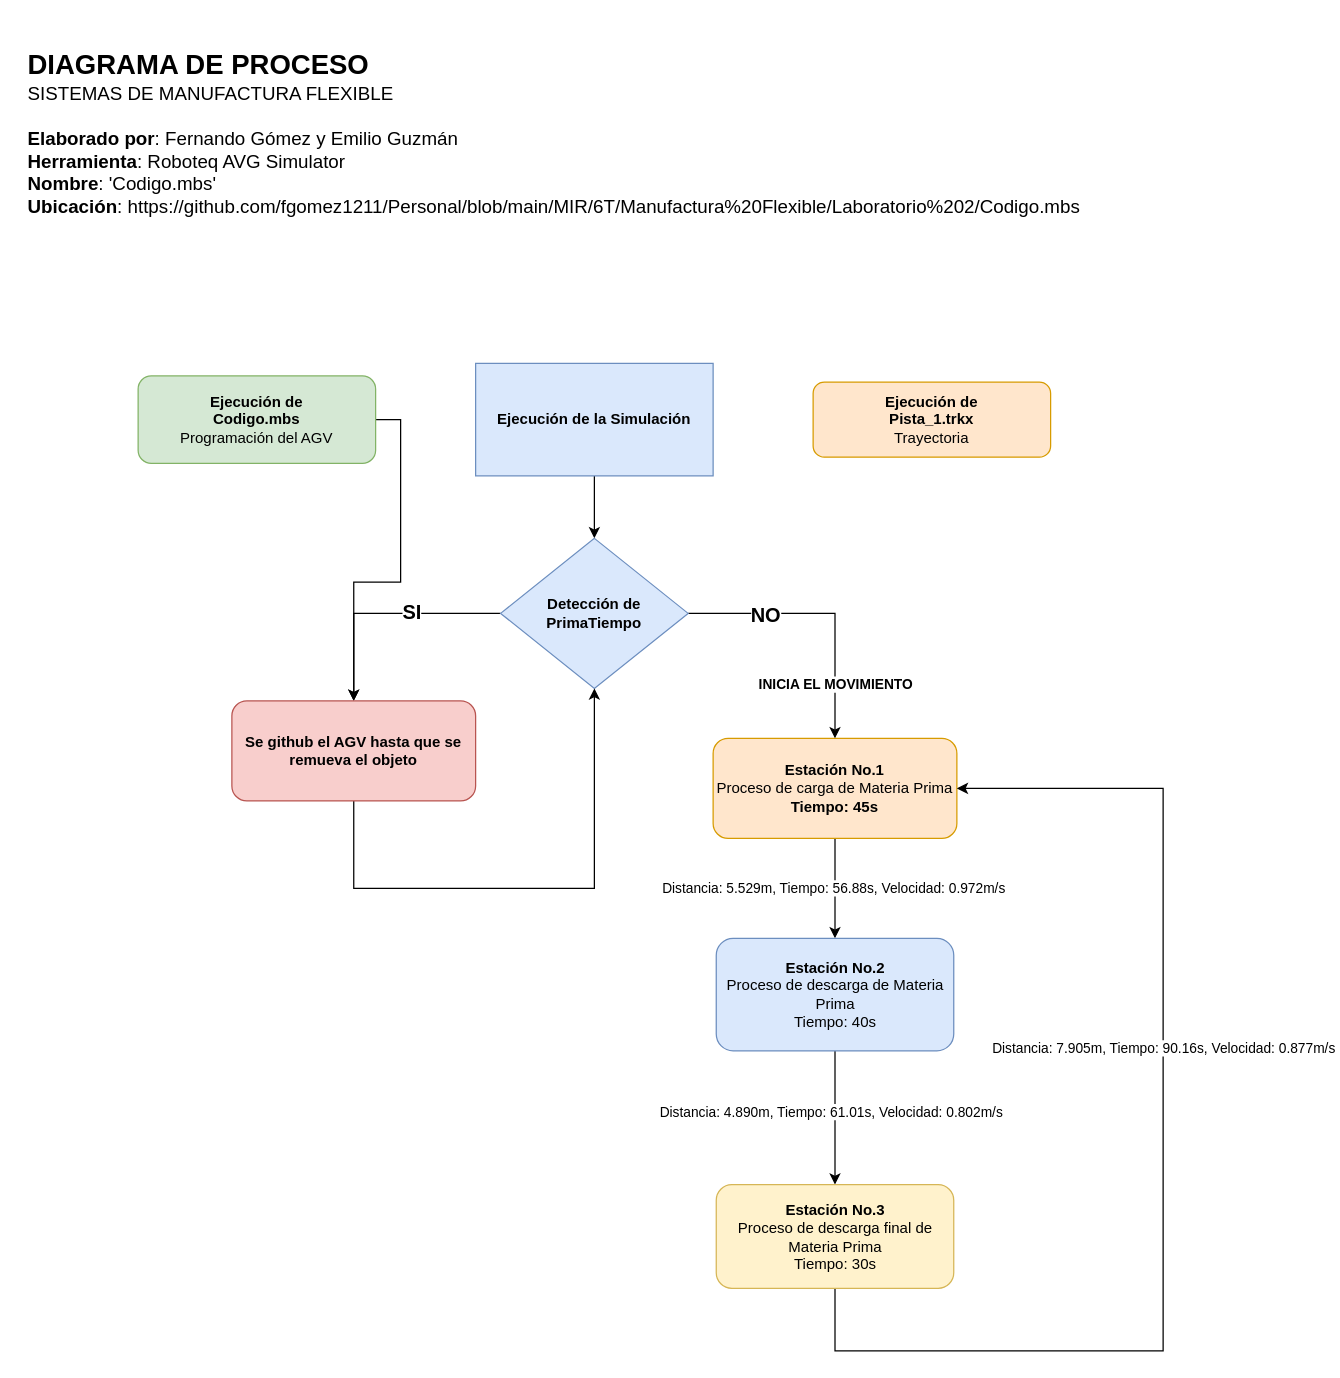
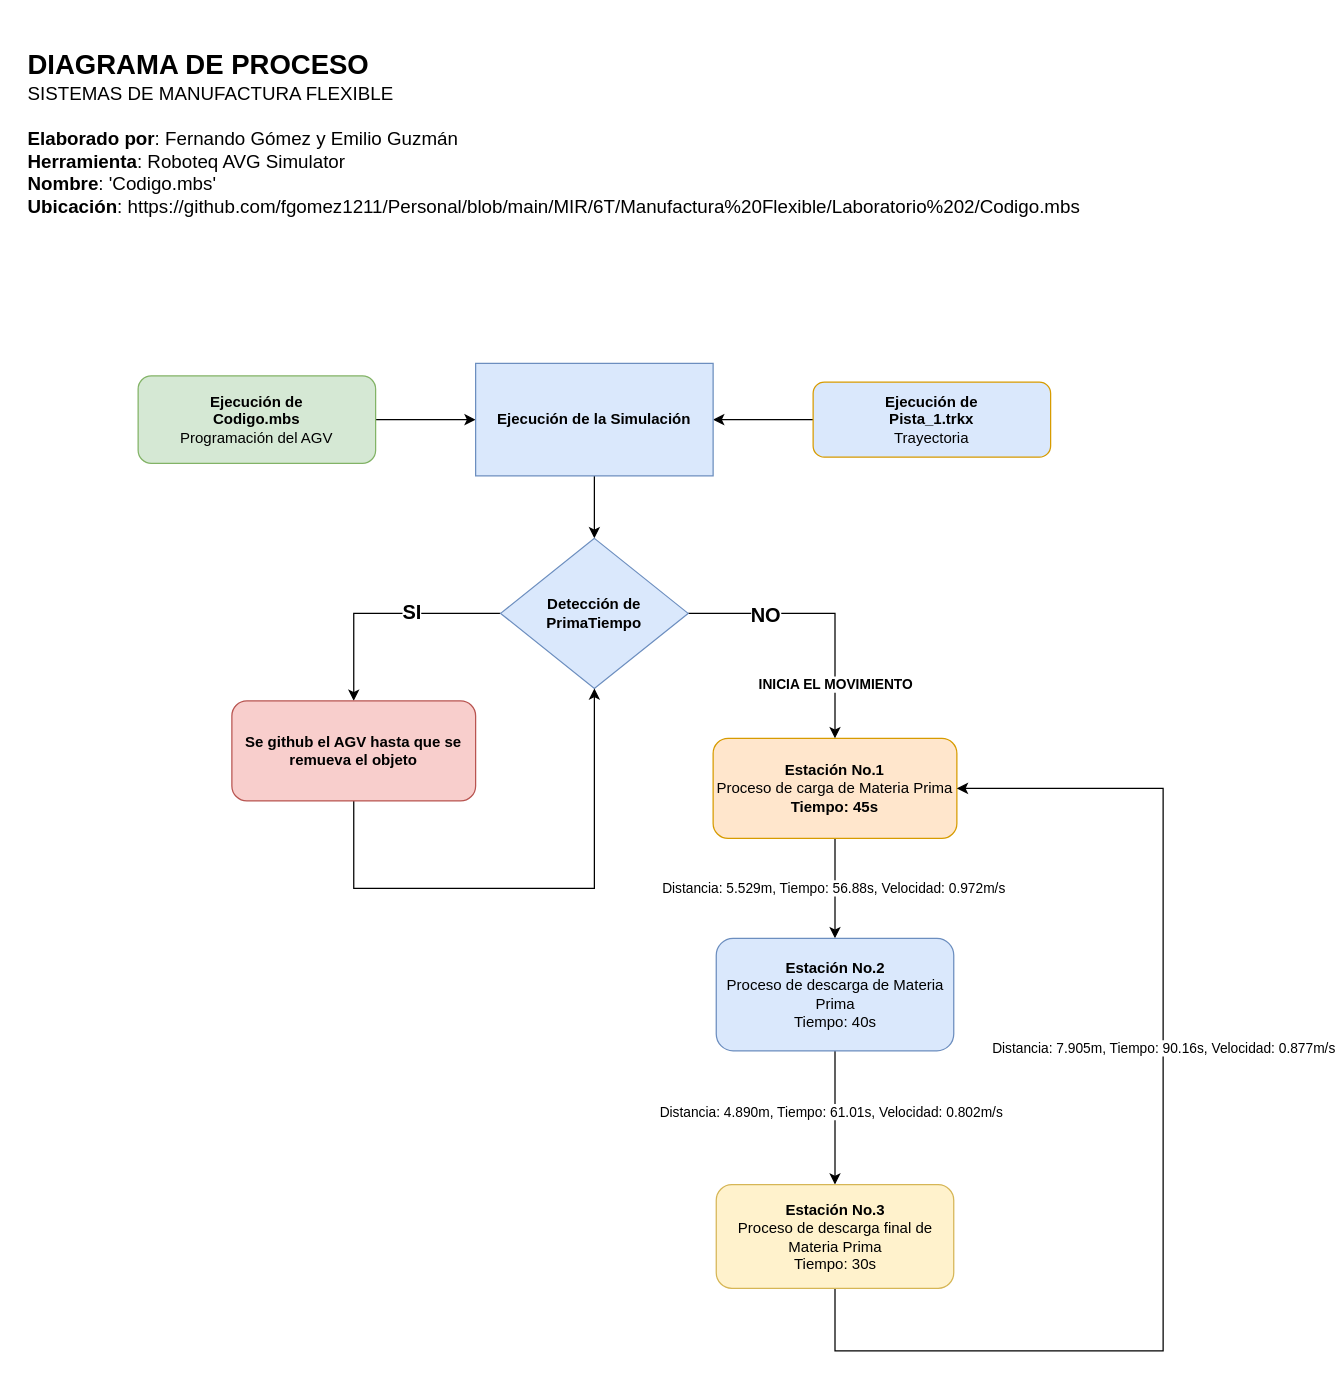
  <mxCell id="0" />
  <mxCell id="1" parent="0" />
- <mxCell id="2" style="edgeStyle=orthogonalEdgeStyle;rounded=0;orthogonalLoop=1;jettySize=auto;html=1;exitX=1;exitY=0.5;exitDx=0;exitDy=0;" edge="1" parent="1" source="3" target="24"><mxGeometry relative="1" as="geometry" /></mxCell>
+ <mxCell id="2" style="edgeStyle=orthogonalEdgeStyle;rounded=0;orthogonalLoop=1;jettySize=auto;html=1;exitX=1;exitY=0.5;exitDx=0;exitDy=0;" edge="1" parent="1" source="3" target="13"><mxGeometry relative="1" as="geometry" /></mxCell>
  <mxCell id="3" value="&lt;b&gt;Ejecución de &lt;/b&gt;&lt;br&gt;&lt;b&gt;Codigo.mbs&lt;/b&gt;&lt;br&gt;Programación del AGV" style="rounded=1;whiteSpace=wrap;html=1;fontSize=12;glass=0;strokeWidth=1;shadow=0;fillColor=#d5e8d4;strokeColor=#82b366;" parent="1" vertex="1"><mxGeometry x="110" y="300" width="190" height="70" as="geometry" /></mxCell>
  <mxCell id="4" value="Distancia: 5.529m, Tiempo: 56.88s, Velocidad: 0.972m/s&amp;nbsp;" style="edgeStyle=orthogonalEdgeStyle;rounded=0;orthogonalLoop=1;jettySize=auto;html=1;exitX=0.5;exitY=1;exitDx=0;exitDy=0;entryX=0.5;entryY=0;entryDx=0;entryDy=0;" edge="1" parent="1" source="5" target="8"><mxGeometry relative="1" as="geometry" /></mxCell>
  <mxCell id="5" value="&lt;b&gt;Estación No.1&lt;/b&gt;&lt;br&gt;Proceso de carga de Materia Prima&lt;br&gt;&lt;b&gt;Tiempo: 45s&lt;/b&gt;" style="whiteSpace=wrap;html=1;rounded=1;glass=0;strokeWidth=1;shadow=0;fillColor=#ffe6cc;strokeColor=#d79b00;" parent="1" vertex="1"><mxGeometry x="570" y="590" width="195" height="80" as="geometry" /></mxCell>
  <mxCell id="6" style="edgeStyle=orthogonalEdgeStyle;rounded=0;orthogonalLoop=1;jettySize=auto;html=1;exitX=0.5;exitY=1;exitDx=0;exitDy=0;" edge="1" parent="1" source="8" target="16"><mxGeometry relative="1" as="geometry" /></mxCell>
  <mxCell id="7" value="Distancia: 4.890m, Tiempo: 61.01s, Velocidad: 0.802m/s&amp;nbsp;" style="edgeLabel;html=1;align=center;verticalAlign=middle;resizable=0;points=[];" vertex="1" connectable="0" parent="6"><mxGeometry x="-0.098" y="-2" relative="1" as="geometry"><mxPoint as="offset" /></mxGeometry></mxCell>
  <mxCell id="8" value="&lt;b&gt;Estación No.2&lt;br&gt;&lt;/b&gt;Proceso de descarga de Materia Prima&lt;br&gt;Tiempo: 40s" style="whiteSpace=wrap;html=1;rounded=1;glass=0;strokeWidth=1;shadow=0;fillColor=#dae8fc;strokeColor=#6c8ebf;" parent="1" vertex="1"><mxGeometry x="572.5" y="750" width="190" height="90" as="geometry" /></mxCell>
  <mxCell id="9" value="&lt;b style=&quot;font-size: 22px;&quot;&gt;DIAGRAMA DE PROCESO&lt;br&gt;&lt;/b&gt;&lt;font style=&quot;font-size: 15px;&quot;&gt;&lt;span style=&quot;font-size: 15px;&quot;&gt;SISTEMAS DE MANUFACTURA FLEXIBLE&lt;br&gt;&lt;/span&gt;&lt;br&gt;&lt;span style=&quot;font-size: 15px;&quot;&gt;&lt;b&gt;Elaborado por&lt;/b&gt;: Fernando Gómez y Emilio Guzmán&lt;/span&gt;&lt;br&gt;&lt;span style=&quot;font-size: 15px;&quot;&gt;&lt;b&gt;Herramienta&lt;/b&gt;: Roboteq AVG Simulator&lt;/span&gt;&lt;br&gt;&lt;span style=&quot;font-size: 15px;&quot;&gt;&lt;b&gt;Nombre&lt;/b&gt;: 'Codigo.mbs'&lt;/span&gt;&lt;br&gt;&lt;font style=&quot;font-size: 15px;&quot;&gt;&lt;b&gt;Ubicación&lt;/b&gt;:&amp;nbsp;https://github.com/fgomez1211/Personal/blob/main/MIR/6T/Manufactura%20Flexible/Laboratorio%202/Codigo.mbs&lt;br&gt;&lt;/font&gt;&lt;br&gt;&lt;/font&gt;" style="text;html=1;strokeColor=none;fillColor=none;align=left;verticalAlign=middle;whiteSpace=wrap;rounded=0;" parent="1" vertex="1"><mxGeometry x="20" y="20" width="860" height="190" as="geometry" /></mxCell>
- <mxCell id="11" value="&lt;b&gt;Ejecución de&lt;/b&gt;&lt;br&gt;&lt;b&gt;Pista_1.trkx&lt;/b&gt;&lt;br&gt;Trayectoria" style="whiteSpace=wrap;html=1;rounded=1;glass=0;strokeWidth=1;shadow=0;fillColor=#ffe6cc;strokeColor=#d79b00;" parent="1" vertex="1"><mxGeometry x="650" y="305" width="190" height="60" as="geometry" /></mxCell>
+ <mxCell id="10" style="edgeStyle=orthogonalEdgeStyle;rounded=0;orthogonalLoop=1;jettySize=auto;html=1;entryX=1;entryY=0.5;entryDx=0;entryDy=0;" parent="1" source="11" target="13" edge="1"><mxGeometry relative="1" as="geometry" /></mxCell>
+ <mxCell id="11" value="&lt;b&gt;Ejecución de&lt;/b&gt;&lt;br&gt;&lt;b&gt;Pista_1.trkx&lt;/b&gt;&lt;br&gt;Trayectoria" style="whiteSpace=wrap;html=1;rounded=1;glass=0;strokeWidth=1;shadow=0;fillColor=#dae8fc;strokeColor=#d79b00;" parent="1" vertex="1"><mxGeometry x="650" y="305" width="190" height="60" as="geometry" /></mxCell>
  <mxCell id="12" style="edgeStyle=orthogonalEdgeStyle;rounded=0;orthogonalLoop=1;jettySize=auto;html=1;exitX=0.5;exitY=1;exitDx=0;exitDy=0;entryX=0.5;entryY=0;entryDx=0;entryDy=0;" edge="1" parent="1" source="13" target="22"><mxGeometry relative="1" as="geometry"><mxPoint x="475" y="430" as="targetPoint" /></mxGeometry></mxCell>
  <mxCell id="13" value="&lt;b&gt;Ejecución de la Simulación&lt;/b&gt;" style="whiteSpace=wrap;html=1;glass=0;strokeWidth=1;shadow=0;fillColor=#dae8fc;strokeColor=#6c8ebf;rounded=0;" parent="1" vertex="1"><mxGeometry x="380" y="290" width="190" height="90" as="geometry" /></mxCell>
  <mxCell id="14" style="edgeStyle=orthogonalEdgeStyle;rounded=0;orthogonalLoop=1;jettySize=auto;html=1;exitX=0.5;exitY=1;exitDx=0;exitDy=0;entryX=1;entryY=0.5;entryDx=0;entryDy=0;" edge="1" parent="1" source="16" target="5"><mxGeometry relative="1" as="geometry"><mxPoint x="942.567" y="682" as="targetPoint" /><Array as="points"><mxPoint x="668" y="1080" /><mxPoint x="930" y="1080" /><mxPoint x="930" y="630" /></Array></mxGeometry></mxCell>
  <mxCell id="15" value="Distancia: 7.905m, Tiempo: 90.16s, Velocidad: 0.877m/s&amp;nbsp;" style="edgeLabel;html=1;align=center;verticalAlign=middle;resizable=0;points=[];" vertex="1" connectable="0" parent="14"><mxGeometry x="0.197" y="-1" relative="1" as="geometry"><mxPoint as="offset" /></mxGeometry></mxCell>
  <mxCell id="16" value="&lt;b style=&quot;border-color: var(--border-color);&quot;&gt;Estación No.3&lt;br style=&quot;border-color: var(--border-color);&quot;&gt;&lt;/b&gt;Proceso de descarga final de Materia Prima&lt;br style=&quot;border-color: var(--border-color);&quot;&gt;Tiempo: 30s" style="whiteSpace=wrap;html=1;rounded=1;glass=0;strokeWidth=1;shadow=0;fillColor=#fff2cc;strokeColor=#d6b656;" vertex="1" parent="1"><mxGeometry x="572.5" y="947" width="190" height="83" as="geometry" /></mxCell>
  <mxCell id="17" style="edgeStyle=orthogonalEdgeStyle;rounded=0;orthogonalLoop=1;jettySize=auto;html=1;exitX=1;exitY=0.5;exitDx=0;exitDy=0;entryX=0.5;entryY=0;entryDx=0;entryDy=0;" edge="1" parent="1" source="22" target="5"><mxGeometry relative="1" as="geometry" /></mxCell>
  <mxCell id="18" value="&lt;b style=&quot;font-size: 16px;&quot;&gt;NO&lt;/b&gt;" style="edgeLabel;html=1;align=center;verticalAlign=middle;resizable=0;points=[];fontSize=16;" vertex="1" connectable="0" parent="17"><mxGeometry x="-0.211" y="1" relative="1" as="geometry"><mxPoint x="-25" y="1" as="offset" /></mxGeometry></mxCell>
  <mxCell id="19" value="INICIA EL MOVIMIENTO" style="edgeLabel;html=1;align=center;verticalAlign=middle;resizable=0;points=[];fontStyle=1" vertex="1" connectable="0" parent="17"><mxGeometry x="0.596" relative="1" as="geometry"><mxPoint as="offset" /></mxGeometry></mxCell>
  <mxCell id="20" style="edgeStyle=orthogonalEdgeStyle;rounded=0;orthogonalLoop=1;jettySize=auto;html=1;exitX=0;exitY=0.5;exitDx=0;exitDy=0;" edge="1" parent="1" source="22" target="24"><mxGeometry relative="1" as="geometry" /></mxCell>
  <mxCell id="21" value="&lt;b style=&quot;font-size: 16px;&quot;&gt;SI&lt;/b&gt;" style="edgeLabel;html=1;align=center;verticalAlign=middle;resizable=0;points=[];fontSize=16;" vertex="1" connectable="0" parent="20"><mxGeometry x="-0.227" y="-2" relative="1" as="geometry"><mxPoint as="offset" /></mxGeometry></mxCell>
  <mxCell id="22" value="&lt;b&gt;Detección de &lt;br&gt;PrimaTiempo&lt;/b&gt;" style="rhombus;whiteSpace=wrap;html=1;fillColor=#dae8fc;strokeColor=#6c8ebf;" vertex="1" parent="1"><mxGeometry x="400" y="430" width="150" height="120" as="geometry" /></mxCell>
  <mxCell id="23" value="" style="edgeStyle=orthogonalEdgeStyle;rounded=0;orthogonalLoop=1;jettySize=auto;html=1;exitX=0.5;exitY=1;exitDx=0;exitDy=0;entryX=0.5;entryY=1;entryDx=0;entryDy=0;" edge="1" parent="1" source="24" target="22"><mxGeometry relative="1" as="geometry"><mxPoint x="480" y="550" as="targetPoint" /><Array as="points"><mxPoint x="282" y="710" /><mxPoint x="475" y="710" /></Array></mxGeometry></mxCell>
  <mxCell id="24" value="&lt;b&gt;Se github el AGV hasta que se remueva el objeto&lt;/b&gt;" style="whiteSpace=wrap;html=1;rounded=1;glass=0;strokeWidth=1;shadow=0;fillColor=#f8cecc;strokeColor=#b85450;" vertex="1" parent="1"><mxGeometry x="185" y="560" width="195" height="80" as="geometry" /></mxCell>
